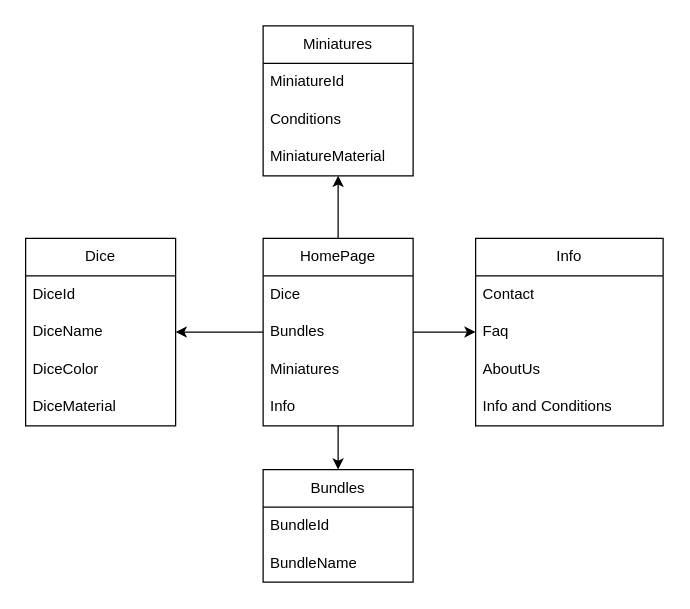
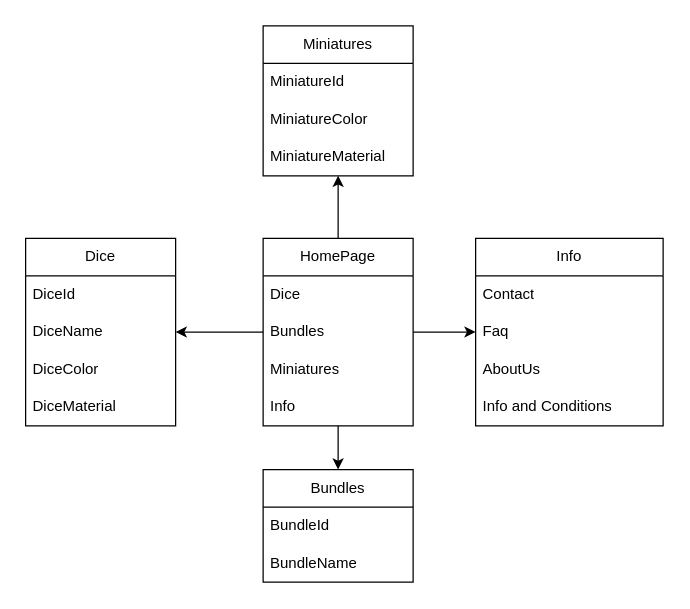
  <mxCell id="0" />
  <mxCell id="1" parent="0" />
  <mxCell id="2" value="Dice" style="swimlane;fontStyle=0;childLayout=stackLayout;horizontal=1;startSize=30;horizontalStack=0;resizeParent=1;resizeParentMax=0;resizeLast=0;collapsible=1;marginBottom=0;whiteSpace=wrap;html=1;" vertex="1" parent="1"><mxGeometry x="20" y="190" width="120" height="150" as="geometry" /></mxCell>
  <mxCell id="3" value="DiceId" style="text;strokeColor=none;fillColor=none;align=left;verticalAlign=middle;spacingLeft=4;spacingRight=4;overflow=hidden;points=[[0,0.5],[1,0.5]];portConstraint=eastwest;rotatable=0;whiteSpace=wrap;html=1;" vertex="1" parent="2"><mxGeometry y="30" width="120" height="30" as="geometry" /></mxCell>
  <mxCell id="4" value="DiceName" style="text;strokeColor=none;fillColor=none;align=left;verticalAlign=middle;spacingLeft=4;spacingRight=4;overflow=hidden;points=[[0,0.5],[1,0.5]];portConstraint=eastwest;rotatable=0;whiteSpace=wrap;html=1;" vertex="1" parent="2"><mxGeometry y="60" width="120" height="30" as="geometry" /></mxCell>
  <mxCell id="5" value="DiceColor" style="text;strokeColor=none;fillColor=none;align=left;verticalAlign=middle;spacingLeft=4;spacingRight=4;overflow=hidden;points=[[0,0.5],[1,0.5]];portConstraint=eastwest;rotatable=0;whiteSpace=wrap;html=1;" vertex="1" parent="2"><mxGeometry y="90" width="120" height="30" as="geometry" /></mxCell>
  <mxCell id="6" value="DiceMaterial" style="text;strokeColor=none;fillColor=none;align=left;verticalAlign=middle;spacingLeft=4;spacingRight=4;overflow=hidden;points=[[0,0.5],[1,0.5]];portConstraint=eastwest;rotatable=0;whiteSpace=wrap;html=1;" vertex="1" parent="2"><mxGeometry y="120" width="120" height="30" as="geometry" /></mxCell>
  <mxCell id="7" value="Bundles" style="swimlane;fontStyle=0;childLayout=stackLayout;horizontal=1;startSize=30;horizontalStack=0;resizeParent=1;resizeParentMax=0;resizeLast=0;collapsible=1;marginBottom=0;whiteSpace=wrap;html=1;" vertex="1" parent="1"><mxGeometry x="210" y="375" width="120" height="90" as="geometry" /></mxCell>
  <mxCell id="8" value="BundleId" style="text;strokeColor=none;fillColor=none;align=left;verticalAlign=middle;spacingLeft=4;spacingRight=4;overflow=hidden;points=[[0,0.5],[1,0.5]];portConstraint=eastwest;rotatable=0;whiteSpace=wrap;html=1;" vertex="1" parent="7"><mxGeometry y="30" width="120" height="30" as="geometry" /></mxCell>
  <mxCell id="9" value="BundleName" style="text;strokeColor=none;fillColor=none;align=left;verticalAlign=middle;spacingLeft=4;spacingRight=4;overflow=hidden;points=[[0,0.5],[1,0.5]];portConstraint=eastwest;rotatable=0;whiteSpace=wrap;html=1;" vertex="1" parent="7"><mxGeometry y="60" width="120" height="30" as="geometry" /></mxCell>
  <mxCell id="10" value="Miniatures" style="swimlane;fontStyle=0;childLayout=stackLayout;horizontal=1;startSize=30;horizontalStack=0;resizeParent=1;resizeParentMax=0;resizeLast=0;collapsible=1;marginBottom=0;whiteSpace=wrap;html=1;" vertex="1" parent="1"><mxGeometry x="210" y="20" width="120" height="120" as="geometry" /></mxCell>
  <mxCell id="11" value="MiniatureId" style="text;strokeColor=none;fillColor=none;align=left;verticalAlign=middle;spacingLeft=4;spacingRight=4;overflow=hidden;points=[[0,0.5],[1,0.5]];portConstraint=eastwest;rotatable=0;whiteSpace=wrap;html=1;" vertex="1" parent="10"><mxGeometry y="30" width="120" height="30" as="geometry" /></mxCell>
- <mxCell id="12" value="Conditions" style="text;strokeColor=none;fillColor=none;align=left;verticalAlign=middle;spacingLeft=4;spacingRight=4;overflow=hidden;points=[[0,0.5],[1,0.5]];portConstraint=eastwest;rotatable=0;whiteSpace=wrap;html=1;" vertex="1" parent="10"><mxGeometry y="60" width="120" height="30" as="geometry" /></mxCell>
+ <mxCell id="12" value="MiniatureColor" style="text;strokeColor=none;fillColor=none;align=left;verticalAlign=middle;spacingLeft=4;spacingRight=4;overflow=hidden;points=[[0,0.5],[1,0.5]];portConstraint=eastwest;rotatable=0;whiteSpace=wrap;html=1;" vertex="1" parent="10"><mxGeometry y="60" width="120" height="30" as="geometry" /></mxCell>
  <mxCell id="13" value="MiniatureMaterial" style="text;strokeColor=none;fillColor=none;align=left;verticalAlign=middle;spacingLeft=4;spacingRight=4;overflow=hidden;points=[[0,0.5],[1,0.5]];portConstraint=eastwest;rotatable=0;whiteSpace=wrap;html=1;" vertex="1" parent="10"><mxGeometry y="90" width="120" height="30" as="geometry" /></mxCell>
  <mxCell id="14" style="edgeStyle=orthogonalEdgeStyle;rounded=0;orthogonalLoop=1;jettySize=auto;html=1;" edge="1" parent="1" source="18" target="23"><mxGeometry relative="1" as="geometry" /></mxCell>
  <mxCell id="15" style="edgeStyle=orthogonalEdgeStyle;rounded=0;orthogonalLoop=1;jettySize=auto;html=1;" edge="1" parent="1" source="18" target="2"><mxGeometry relative="1" as="geometry" /></mxCell>
  <mxCell id="16" style="edgeStyle=orthogonalEdgeStyle;rounded=0;orthogonalLoop=1;jettySize=auto;html=1;" edge="1" parent="1" source="18" target="7"><mxGeometry relative="1" as="geometry" /></mxCell>
  <mxCell id="17" style="edgeStyle=orthogonalEdgeStyle;rounded=0;orthogonalLoop=1;jettySize=auto;html=1;" edge="1" parent="1" source="18" target="10"><mxGeometry relative="1" as="geometry" /></mxCell>
  <mxCell id="18" value="HomePage" style="swimlane;fontStyle=0;childLayout=stackLayout;horizontal=1;startSize=30;horizontalStack=0;resizeParent=1;resizeParentMax=0;resizeLast=0;collapsible=1;marginBottom=0;whiteSpace=wrap;html=1;" vertex="1" parent="1"><mxGeometry x="210" y="190" width="120" height="150" as="geometry" /></mxCell>
  <mxCell id="19" value="Dice" style="text;strokeColor=none;fillColor=none;align=left;verticalAlign=middle;spacingLeft=4;spacingRight=4;overflow=hidden;points=[[0,0.5],[1,0.5]];portConstraint=eastwest;rotatable=0;whiteSpace=wrap;html=1;" vertex="1" parent="18"><mxGeometry y="30" width="120" height="30" as="geometry" /></mxCell>
  <mxCell id="20" value="Bundles" style="text;strokeColor=none;fillColor=none;align=left;verticalAlign=middle;spacingLeft=4;spacingRight=4;overflow=hidden;points=[[0,0.5],[1,0.5]];portConstraint=eastwest;rotatable=0;whiteSpace=wrap;html=1;" vertex="1" parent="18"><mxGeometry y="60" width="120" height="30" as="geometry" /></mxCell>
  <mxCell id="21" value="Miniatures" style="text;strokeColor=none;fillColor=none;align=left;verticalAlign=middle;spacingLeft=4;spacingRight=4;overflow=hidden;points=[[0,0.5],[1,0.5]];portConstraint=eastwest;rotatable=0;whiteSpace=wrap;html=1;" vertex="1" parent="18"><mxGeometry y="90" width="120" height="30" as="geometry" /></mxCell>
  <mxCell id="22" value="Info" style="text;strokeColor=none;fillColor=none;align=left;verticalAlign=middle;spacingLeft=4;spacingRight=4;overflow=hidden;points=[[0,0.5],[1,0.5]];portConstraint=eastwest;rotatable=0;whiteSpace=wrap;html=1;" vertex="1" parent="18"><mxGeometry y="120" width="120" height="30" as="geometry" /></mxCell>
  <mxCell id="23" value="Info" style="swimlane;fontStyle=0;childLayout=stackLayout;horizontal=1;startSize=30;horizontalStack=0;resizeParent=1;resizeParentMax=0;resizeLast=0;collapsible=1;marginBottom=0;whiteSpace=wrap;html=1;" vertex="1" parent="1"><mxGeometry x="380" y="190" width="150" height="150" as="geometry" /></mxCell>
  <mxCell id="24" value="Contact" style="text;strokeColor=none;fillColor=none;align=left;verticalAlign=middle;spacingLeft=4;spacingRight=4;overflow=hidden;points=[[0,0.5],[1,0.5]];portConstraint=eastwest;rotatable=0;whiteSpace=wrap;html=1;" vertex="1" parent="23"><mxGeometry y="30" width="150" height="30" as="geometry" /></mxCell>
  <mxCell id="25" value="Faq" style="text;strokeColor=none;fillColor=none;align=left;verticalAlign=middle;spacingLeft=4;spacingRight=4;overflow=hidden;points=[[0,0.5],[1,0.5]];portConstraint=eastwest;rotatable=0;whiteSpace=wrap;html=1;" vertex="1" parent="23"><mxGeometry y="60" width="150" height="30" as="geometry" /></mxCell>
  <mxCell id="26" value="AboutUs" style="text;strokeColor=none;fillColor=none;align=left;verticalAlign=middle;spacingLeft=4;spacingRight=4;overflow=hidden;points=[[0,0.5],[1,0.5]];portConstraint=eastwest;rotatable=0;whiteSpace=wrap;html=1;" vertex="1" parent="23"><mxGeometry y="90" width="150" height="30" as="geometry" /></mxCell>
  <mxCell id="27" value="Info and Conditions" style="text;strokeColor=none;fillColor=none;align=left;verticalAlign=middle;spacingLeft=4;spacingRight=4;overflow=hidden;points=[[0,0.5],[1,0.5]];portConstraint=eastwest;rotatable=0;whiteSpace=wrap;html=1;" vertex="1" parent="23"><mxGeometry y="120" width="150" height="30" as="geometry" /></mxCell>
